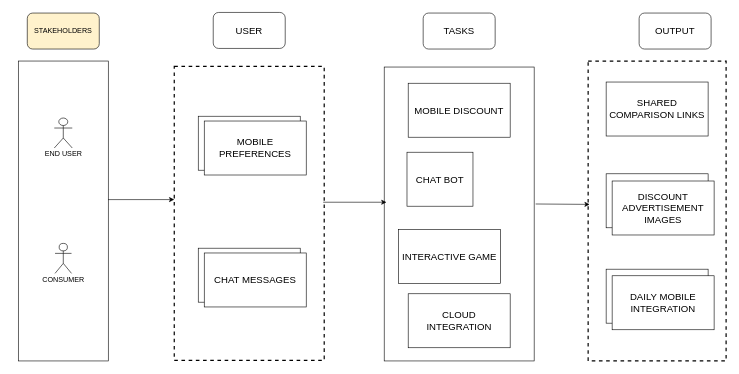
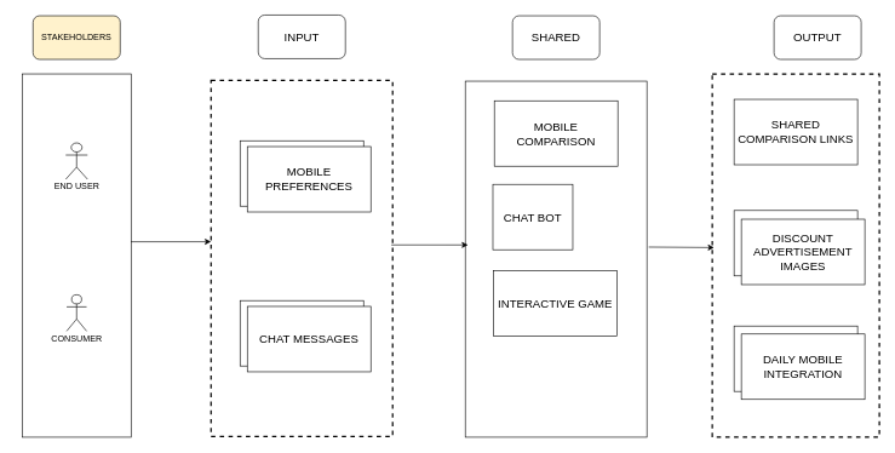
  <mxCell id="0" />
  <mxCell id="1" parent="0" />
  <mxCell id="2" value="" style="group;movable=1;resizable=1;rotatable=1;deletable=1;editable=1;locked=0;connectable=1;" parent="1" vertex="1" connectable="0"><mxGeometry x="20" y="21" width="170" height="580" as="geometry" /></mxCell>
  <mxCell id="3" value="STAKEHOLDERS" style="rounded=1;whiteSpace=wrap;html=1;movable=1;resizable=1;rotatable=1;deletable=1;editable=1;locked=0;connectable=1;fillColor=#fff2cc;" parent="2" vertex="1"><mxGeometry x="25" width="120" height="60" as="geometry" /></mxCell>
  <mxCell id="4" value="" style="rounded=0;whiteSpace=wrap;html=1;movable=1;resizable=1;rotatable=1;deletable=1;editable=1;locked=0;connectable=1;" parent="2" vertex="1"><mxGeometry x="10" y="80" width="150" height="500" as="geometry" /></mxCell>
  <mxCell id="5" value="END USER" style="text;html=1;align=center;verticalAlign=middle;resizable=1;points=[];autosize=1;strokeColor=none;fillColor=none;movable=1;rotatable=1;deletable=1;editable=1;locked=0;connectable=1;" parent="2" vertex="1"><mxGeometry x="40" y="219" width="90" height="30" as="geometry" /></mxCell>
  <mxCell id="6" value="CONSUMER" style="text;html=1;align=center;verticalAlign=middle;resizable=1;points=[];autosize=1;strokeColor=none;fillColor=none;movable=1;rotatable=1;deletable=1;editable=1;locked=0;connectable=1;" parent="2" vertex="1"><mxGeometry x="40" y="430" width="90" height="30" as="geometry" /></mxCell>
  <mxCell id="7" value="" style="shape=umlActor;verticalLabelPosition=bottom;verticalAlign=top;html=1;outlineConnect=0;" parent="2" vertex="1"><mxGeometry x="71.25" y="384" width="27.5" height="50" as="geometry" /></mxCell>
  <mxCell id="8" value="" style="shape=umlActor;verticalLabelPosition=bottom;verticalAlign=top;html=1;outlineConnect=0;" parent="2" vertex="1"><mxGeometry x="70" y="175" width="30" height="50" as="geometry" /></mxCell>
  <mxCell id="9" value="" style="group;fontSize=16;" parent="1" vertex="1" connectable="0"><mxGeometry x="290" y="20" width="250" height="580" as="geometry" /></mxCell>
- <mxCell id="10" value="USER" style="rounded=1;whiteSpace=wrap;html=1;fontSize=16;" parent="9" vertex="1"><mxGeometry x="65" width="120" height="60" as="geometry" /></mxCell>
+ <mxCell id="10" value="INPUT" style="rounded=1;whiteSpace=wrap;html=1;fontSize=16;" parent="9" vertex="1"><mxGeometry x="65" width="120" height="60" as="geometry" /></mxCell>
  <mxCell id="11" value="" style="html=1;dashed=1;whiteSpace=wrap;strokeWidth=2;fontSize=16;" parent="9" vertex="1"><mxGeometry y="90" width="250" height="490" as="geometry" /></mxCell>
  <mxCell id="12" value="" style="rounded=0;whiteSpace=wrap;html=1;fontSize=16;" parent="9" vertex="1"><mxGeometry x="40" y="173" width="170" height="90" as="geometry" /></mxCell>
  <mxCell id="13" value="" style="rounded=0;whiteSpace=wrap;html=1;fontSize=16;" parent="9" vertex="1"><mxGeometry x="40" y="393" width="170" height="90" as="geometry" /></mxCell>
  <mxCell id="14" value="MOBILE PREFERENCES" style="rounded=0;whiteSpace=wrap;html=1;fontSize=16;" parent="9" vertex="1"><mxGeometry x="50" y="181" width="170" height="90" as="geometry" /></mxCell>
  <mxCell id="15" value="CHAT MESSAGES" style="rounded=0;whiteSpace=wrap;html=1;fontSize=16;" parent="9" vertex="1"><mxGeometry x="50" y="401" width="170" height="90" as="geometry" /></mxCell>
  <mxCell id="16" value="" style="group;fontSize=16;" parent="1" vertex="1" connectable="0"><mxGeometry x="640" y="21" width="250" height="580" as="geometry" /></mxCell>
- <mxCell id="17" value="TASKS" style="rounded=1;whiteSpace=wrap;html=1;fontSize=16;" parent="16" vertex="1"><mxGeometry x="65" width="120" height="60" as="geometry" /></mxCell>
+ <mxCell id="17" value="SHARED" style="rounded=1;whiteSpace=wrap;html=1;fontSize=16;" parent="16" vertex="1"><mxGeometry x="65" width="120" height="60" as="geometry" /></mxCell>
  <mxCell id="18" value="" style="html=1;whiteSpace=wrap;strokeWidth=1;fontSize=16;" parent="16" vertex="1"><mxGeometry y="90" width="250" height="490" as="geometry" /></mxCell>
- <mxCell id="19" value="MOBILE DISCOUNT" style="rounded=0;whiteSpace=wrap;html=1;fontSize=16;" parent="16" vertex="1"><mxGeometry x="40" y="117" width="170" height="90" as="geometry" /></mxCell>
+ <mxCell id="19" value="MOBILE COMPARISON" style="rounded=0;whiteSpace=wrap;html=1;fontSize=16;" parent="16" vertex="1"><mxGeometry x="40" y="117" width="170" height="90" as="geometry" /></mxCell>
  <mxCell id="20" value="CHAT BOT" style="rounded=0;whiteSpace=wrap;html=1;fontSize=16;" parent="16" vertex="1"><mxGeometry x="38" y="232" width="110" height="90" as="geometry" /></mxCell>
- <mxCell id="21" value="CLOUD INTEGRATION" style="rounded=0;whiteSpace=wrap;html=1;fontSize=16;" parent="16" vertex="1"><mxGeometry x="40" y="468" width="170" height="90" as="geometry" /></mxCell>
- <mxCell id="22" value="INTERACTIVE GAME" style="rounded=0;whiteSpace=wrap;html=1;fontSize=16;" parent="16" vertex="1"><mxGeometry x="24" y="361" width="170" height="90" as="geometry" /></mxCell>
+ <mxCell id="22" value="INTERACTIVE GAME" style="rounded=0;whiteSpace=wrap;html=1;fontSize=16;" parent="16" vertex="1"><mxGeometry x="39" y="351" width="170" height="90" as="geometry" /></mxCell>
  <mxCell id="23" value="" style="rounded=0;whiteSpace=wrap;html=1;dashed=1;strokeWidth=2;fontSize=16;" parent="1" vertex="1"><mxGeometry x="980" y="101" width="230" height="500" as="geometry" /></mxCell>
  <mxCell id="24" value="OUTPUT" style="rounded=1;whiteSpace=wrap;html=1;fontSize=16;" parent="1" vertex="1"><mxGeometry x="1065" y="21" width="120" height="60" as="geometry" /></mxCell>
  <mxCell id="25" value="SHARED COMPARISON LINKS" style="rounded=0;whiteSpace=wrap;html=1;fontSize=16;" parent="1" vertex="1"><mxGeometry x="1010" y="136" width="170" height="90" as="geometry" /></mxCell>
  <mxCell id="26" value="" style="rounded=0;whiteSpace=wrap;html=1;fontSize=16;" parent="1" vertex="1"><mxGeometry x="1010" y="448" width="170" height="90" as="geometry" /></mxCell>
  <mxCell id="27" value="" style="endArrow=classic;html=1;rounded=0;exitX=0.998;exitY=0.462;exitDx=0;exitDy=0;exitPerimeter=0;entryX=0;entryY=0.453;entryDx=0;entryDy=0;entryPerimeter=0;" parent="1" source="4" target="11" edge="1"><mxGeometry width="50" height="50" relative="1" as="geometry"><mxPoint x="170" y="601" as="sourcePoint" /><mxPoint x="220" y="551" as="targetPoint" /></mxGeometry></mxCell>
  <mxCell id="28" value="" style="endArrow=classic;html=1;rounded=0;exitX=0.993;exitY=0.462;exitDx=0;exitDy=0;exitPerimeter=0;entryX=0.015;entryY=0.46;entryDx=0;entryDy=0;entryPerimeter=0;fontSize=16;" parent="1" source="11" target="18" edge="1"><mxGeometry width="50" height="50" relative="1" as="geometry"><mxPoint x="590" y="541" as="sourcePoint" /><mxPoint x="640" y="491" as="targetPoint" /></mxGeometry></mxCell>
  <mxCell id="29" value="" style="endArrow=classic;html=1;rounded=0;exitX=1.01;exitY=0.466;exitDx=0;exitDy=0;exitPerimeter=0;fontSize=16;entryX=0.011;entryY=0.478;entryDx=0;entryDy=0;entryPerimeter=0;" parent="1" source="18" target="23" edge="1"><mxGeometry width="50" height="50" relative="1" as="geometry"><mxPoint x="850" y="541" as="sourcePoint" /><mxPoint x="980" y="341" as="targetPoint" /></mxGeometry></mxCell>
  <mxCell id="30" value="DAILY MOBILE INTEGRATION" style="rounded=0;whiteSpace=wrap;html=1;fontSize=16;" parent="1" vertex="1"><mxGeometry x="1020" y="459" width="170" height="90" as="geometry" /></mxCell>
  <mxCell id="31" value="" style="rounded=0;whiteSpace=wrap;html=1;fontSize=16;" vertex="1" parent="1"><mxGeometry x="1010" y="289" width="170" height="90" as="geometry" /></mxCell>
  <mxCell id="32" value="DISCOUNT ADVERTISEMENT IMAGES" style="rounded=0;whiteSpace=wrap;html=1;fontSize=16;" vertex="1" parent="1"><mxGeometry x="1020" y="301" width="170" height="90" as="geometry" /></mxCell>
